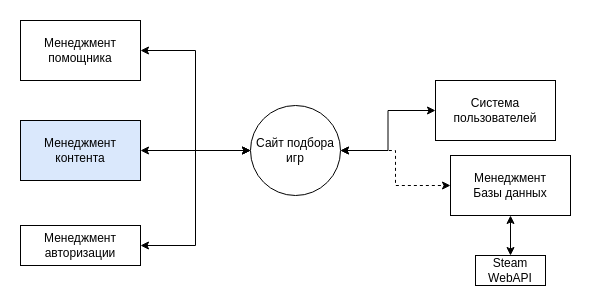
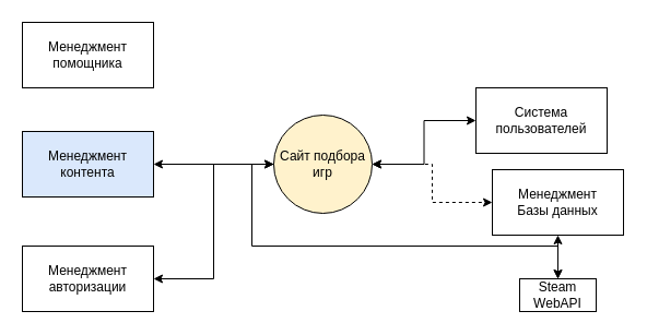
  <mxCell id="0" />
  <mxCell id="1" parent="0" />
- <mxCell id="2" style="edgeStyle=orthogonalEdgeStyle;rounded=0;orthogonalLoop=1;jettySize=auto;html=1;exitX=0;exitY=0.5;exitDx=0;exitDy=0;entryX=1;entryY=0.5;entryDx=0;entryDy=0;startArrow=classic;startFill=1;" edge="1" parent="1" source="6" target="7"><mxGeometry relative="1" as="geometry" /></mxCell>
+ <mxCell id="2" style="edgeStyle=orthogonalEdgeStyle;rounded=0;orthogonalLoop=1;jettySize=auto;html=1;exitX=0;exitY=0.5;exitDx=0;exitDy=0;startArrow=classic;startFill=1;" edge="1" parent="1" source="6" target="14"><mxGeometry relative="1" as="geometry" /></mxCell>
  <mxCell id="3" style="edgeStyle=orthogonalEdgeStyle;rounded=0;orthogonalLoop=1;jettySize=auto;html=1;exitX=0;exitY=0.5;exitDx=0;exitDy=0;entryX=1;entryY=0.5;entryDx=0;entryDy=0;startArrow=classic;startFill=1;" edge="1" parent="1" source="6" target="10"><mxGeometry relative="1" as="geometry" /></mxCell>
  <mxCell id="4" style="edgeStyle=orthogonalEdgeStyle;rounded=0;orthogonalLoop=1;jettySize=auto;html=1;exitX=1;exitY=0.5;exitDx=0;exitDy=0;entryX=0;entryY=0.5;entryDx=0;entryDy=0;startArrow=classic;startFill=1;" edge="1" parent="1" source="6" target="11"><mxGeometry relative="1" as="geometry" /></mxCell>
  <mxCell id="5" style="edgeStyle=orthogonalEdgeStyle;rounded=0;orthogonalLoop=1;jettySize=auto;html=1;exitX=1;exitY=0.5;exitDx=0;exitDy=0;entryX=0;entryY=0.5;entryDx=0;entryDy=0;startArrow=classic;startFill=1;dashed=1;" edge="1" parent="1" source="6" target="13"><mxGeometry relative="1" as="geometry" /></mxCell>
- <mxCell id="6" value="Сайт подбора игр" style="ellipse;whiteSpace=wrap;html=1;aspect=fixed;" vertex="1" parent="1"><mxGeometry x="250" y="105" width="90" height="90" as="geometry" /></mxCell>
+ <mxCell id="6" value="Сайт подбора игр" style="ellipse;whiteSpace=wrap;html=1;aspect=fixed;fillColor=#fff2cc;" vertex="1" parent="1"><mxGeometry x="250" y="105" width="90" height="90" as="geometry" /></mxCell>
  <mxCell id="7" value="Менеджмент помощника" style="rounded=0;whiteSpace=wrap;html=1;" vertex="1" parent="1"><mxGeometry x="20" y="20" width="120" height="60" as="geometry" /></mxCell>
- <mxCell id="8" style="edgeStyle=orthogonalEdgeStyle;rounded=0;orthogonalLoop=1;jettySize=auto;html=1;exitX=1;exitY=0.5;exitDx=0;exitDy=0;entryX=0;entryY=0.5;entryDx=0;entryDy=0;startArrow=classic;startFill=1;" edge="1" parent="1" source="9" target="6"><mxGeometry relative="1" as="geometry" /></mxCell>
+ <mxCell id="8" style="edgeStyle=orthogonalEdgeStyle;rounded=0;orthogonalLoop=1;jettySize=auto;html=1;exitX=1;exitY=0.5;exitDx=0;exitDy=0;entryX=0;entryY=0.5;entryDx=0;entryDy=0;startArrow=classic;startFill=1;endArrow=none;" edge="1" parent="1" source="9" target="6"><mxGeometry relative="1" as="geometry" /></mxCell>
  <mxCell id="9" value="Менеджмент&lt;br&gt;контента" style="rounded=0;whiteSpace=wrap;html=1;fillColor=#dae8fc;" vertex="1" parent="1"><mxGeometry x="20" y="120" width="120" height="60" as="geometry" /></mxCell>
- <mxCell id="10" value="Менеджмент&lt;br&gt;авторизации" style="rounded=0;whiteSpace=wrap;html=1;" vertex="1" parent="1"><mxGeometry x="20" y="225" width="120" height="40" as="geometry" /></mxCell>
+ <mxCell id="10" value="Менеджмент&lt;br&gt;авторизации" style="rounded=0;whiteSpace=wrap;html=1;" vertex="1" parent="1"><mxGeometry x="20" y="225" width="120" height="60" as="geometry" /></mxCell>
  <mxCell id="11" value="Система пользователей" style="rounded=0;whiteSpace=wrap;html=1;" vertex="1" parent="1"><mxGeometry x="435" y="80" width="120" height="60" as="geometry" /></mxCell>
  <mxCell id="12" style="edgeStyle=orthogonalEdgeStyle;rounded=0;orthogonalLoop=1;jettySize=auto;html=1;exitX=0.5;exitY=1;exitDx=0;exitDy=0;startArrow=classic;startFill=1;entryX=0.5;entryY=0;entryDx=0;entryDy=0;" edge="1" parent="1" source="13" target="14"><mxGeometry relative="1" as="geometry"><mxPoint x="510" y="235" as="targetPoint" /></mxGeometry></mxCell>
  <mxCell id="13" value="Менеджмент&lt;br&gt;Базы данных" style="rounded=0;whiteSpace=wrap;html=1;" vertex="1" parent="1"><mxGeometry x="450" y="155" width="120" height="60" as="geometry" /></mxCell>
  <mxCell id="14" value="Steam WebAPI" style="rounded=0;whiteSpace=wrap;html=1;" vertex="1" parent="1"><mxGeometry x="475" y="255" width="70" height="30" as="geometry" /></mxCell>
